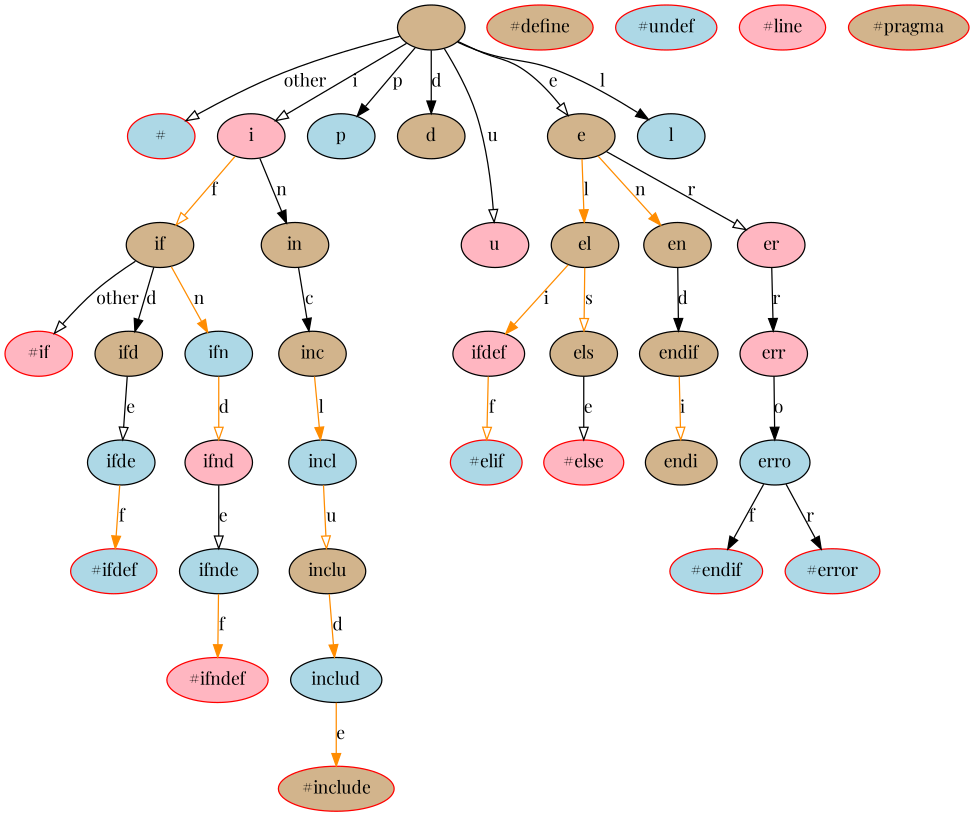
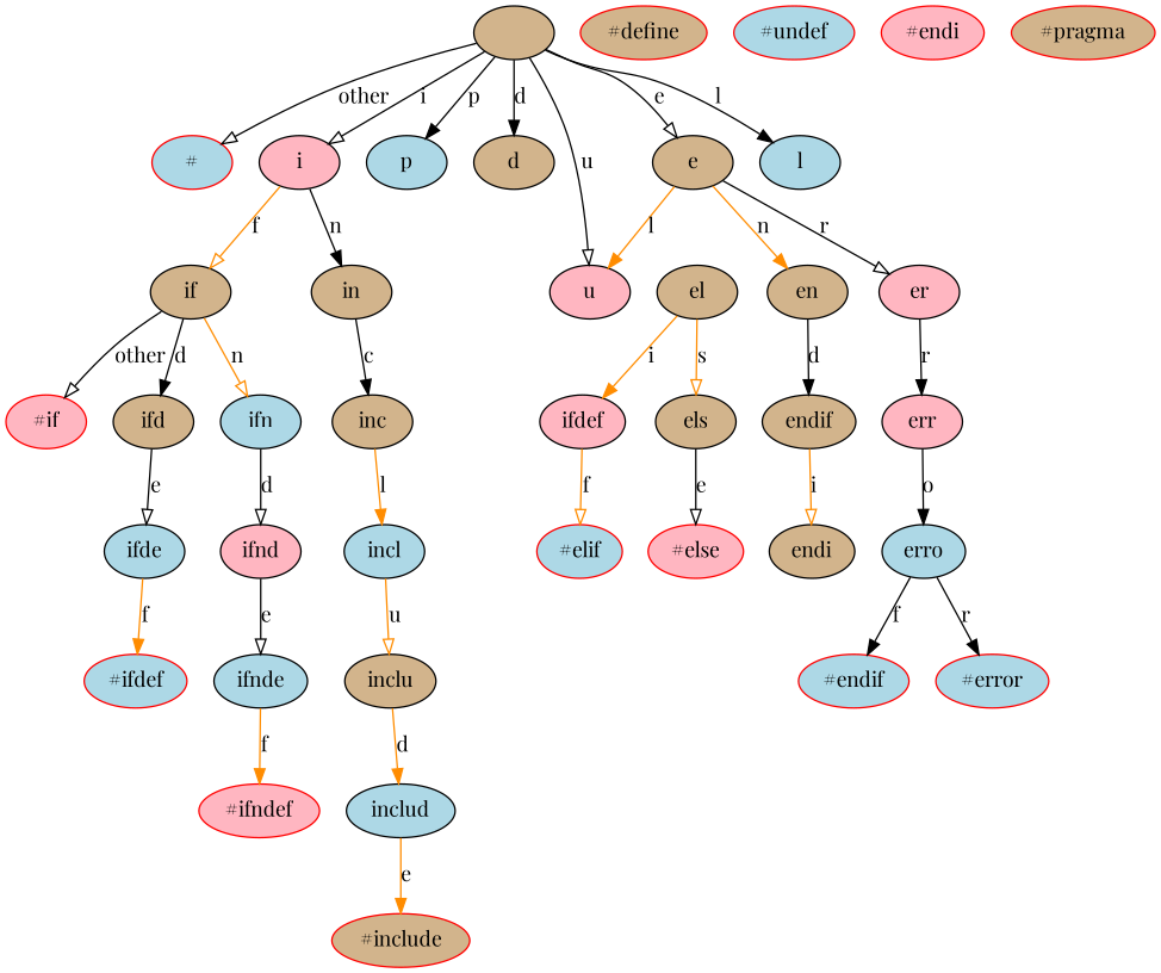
  digraph {
    fontname="Playfair Display"
    node [fillcolor=tan fontname="Playfair Display" style=filled]
    edge [arrowhead=normal color=black fontname="Playfair Display"]
    "#" [color=red fillcolor=lightblue]
    "#if" [color=red fillcolor=lightpink]
    "#ifdef" [color=red fillcolor=lightblue]
    "#ifndef" [color=red fillcolor=lightpink]
    "#elif" [color=red fillcolor=lightblue]
    "#else" [color=red fillcolor=lightpink]
    "#endif" [color=red fillcolor=lightblue]
    "#include" [color=red]
    "#define" [color=red]
    "#undef" [color=red fillcolor=lightblue]
-   "#line" [color=red fillcolor=lightpink]
+   "#line" [color=red fillcolor=lightpink label="#endi"]
    "#error" [color=red fillcolor=lightblue]
    "#pragma" [color=red]
    " "
    i [fillcolor=lightpink]
    p [fillcolor=lightblue]
    d
    u [fillcolor=lightpink]
    e
    l [fillcolor=lightblue]
    if
    in
    el
    en
    er [fillcolor=lightpink]
    ifd
    ifn [fillcolor=lightblue]
    inc
    n29 [fillcolor=lightpink label=ifdef]
    els
    n31 [label=endif]
    err [fillcolor=lightpink]
    ifde [fillcolor=lightblue]
    ifnd [fillcolor=lightpink]
    ifnde [fillcolor=lightblue]
    incl [fillcolor=lightblue]
    inclu
    includ [fillcolor=lightblue]
    endi
    erro [fillcolor=lightblue]
    " " -> "#" [arrowhead=onormal label=other]
    " " -> i [arrowhead=onormal label=i]
    " " -> p [label=p]
    " " -> d [label=d]
    " " -> u [arrowhead=onormal label=u]
    " " -> e [arrowhead=onormal label=e]
    " " -> l [label=l]
    i -> if [arrowhead=onormal color=darkorange label=f]
    i -> in [label=n]
-   e -> el [color=darkorange label=l]
+   e -> u [color=darkorange label=l]
    e -> en [color=darkorange label=n]
    e -> er [arrowhead=onormal label=r]
    if -> "#if" [arrowhead=onormal label=other]
    if -> ifd [label=d]
-   if -> ifn [color=darkorange label=n]
+   if -> ifn [arrowhead=onormal color=darkorange label=n]
    in -> inc [label=c]
    el -> n29 [color=darkorange label=i]
    el -> els [arrowhead=onormal color=darkorange label=s]
    en -> n31 [label=d]
    er -> err [label=r]
    ifd -> ifde [arrowhead=onormal label=e]
-   ifn -> ifnd [arrowhead=onormal color=darkorange label=d]
+   ifn -> ifnd [arrowhead=onormal label=d]
    inc -> incl [color=darkorange label=l]
    n29 -> "#elif" [arrowhead=onormal color=darkorange label=f]
    els -> "#else" [arrowhead=onormal label=e]
    n31 -> endi [arrowhead=onormal color=darkorange label=i]
    err -> erro [label=o]
    ifde -> "#ifdef" [color=darkorange label=f]
    ifnd -> ifnde [arrowhead=onormal label=e]
    ifnde -> "#ifndef" [color=darkorange label=f]
    incl -> inclu [arrowhead=onormal color=darkorange label=u]
    inclu -> includ [color=darkorange label=d]
    includ -> "#include" [color=darkorange label=e]
    erro -> "#endif" [label=f]
    erro -> "#error" [label=r]
  }
